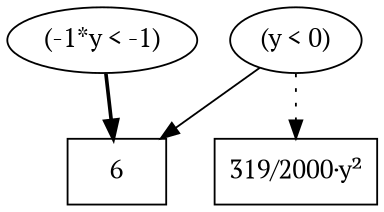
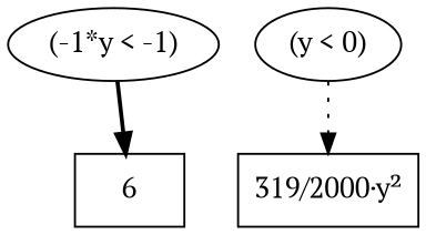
  digraph {
    fontname="PT Serif"
    rankdir=TB
    node [fontname="PT Serif"]
    edge [fontname="PT Serif"]
    n1 [label="(-1*y < -1)"]
    n2 [label=6 shape=box]
    n3 [label="319/2000·y²" shape=box]
    n4 [label="(y < 0)"]
    subgraph sub_1 {
      rank=same
      n1
    }
    subgraph sub_2 {
      rank=same
      n2
      n3
    }
    subgraph sub_3 {
      rank=same
      n4
    }
    n1 -> n2 [style=bold]
-   n4 -> n2 [style=solid]
    n4 -> n3 [style=dotted]
  }
